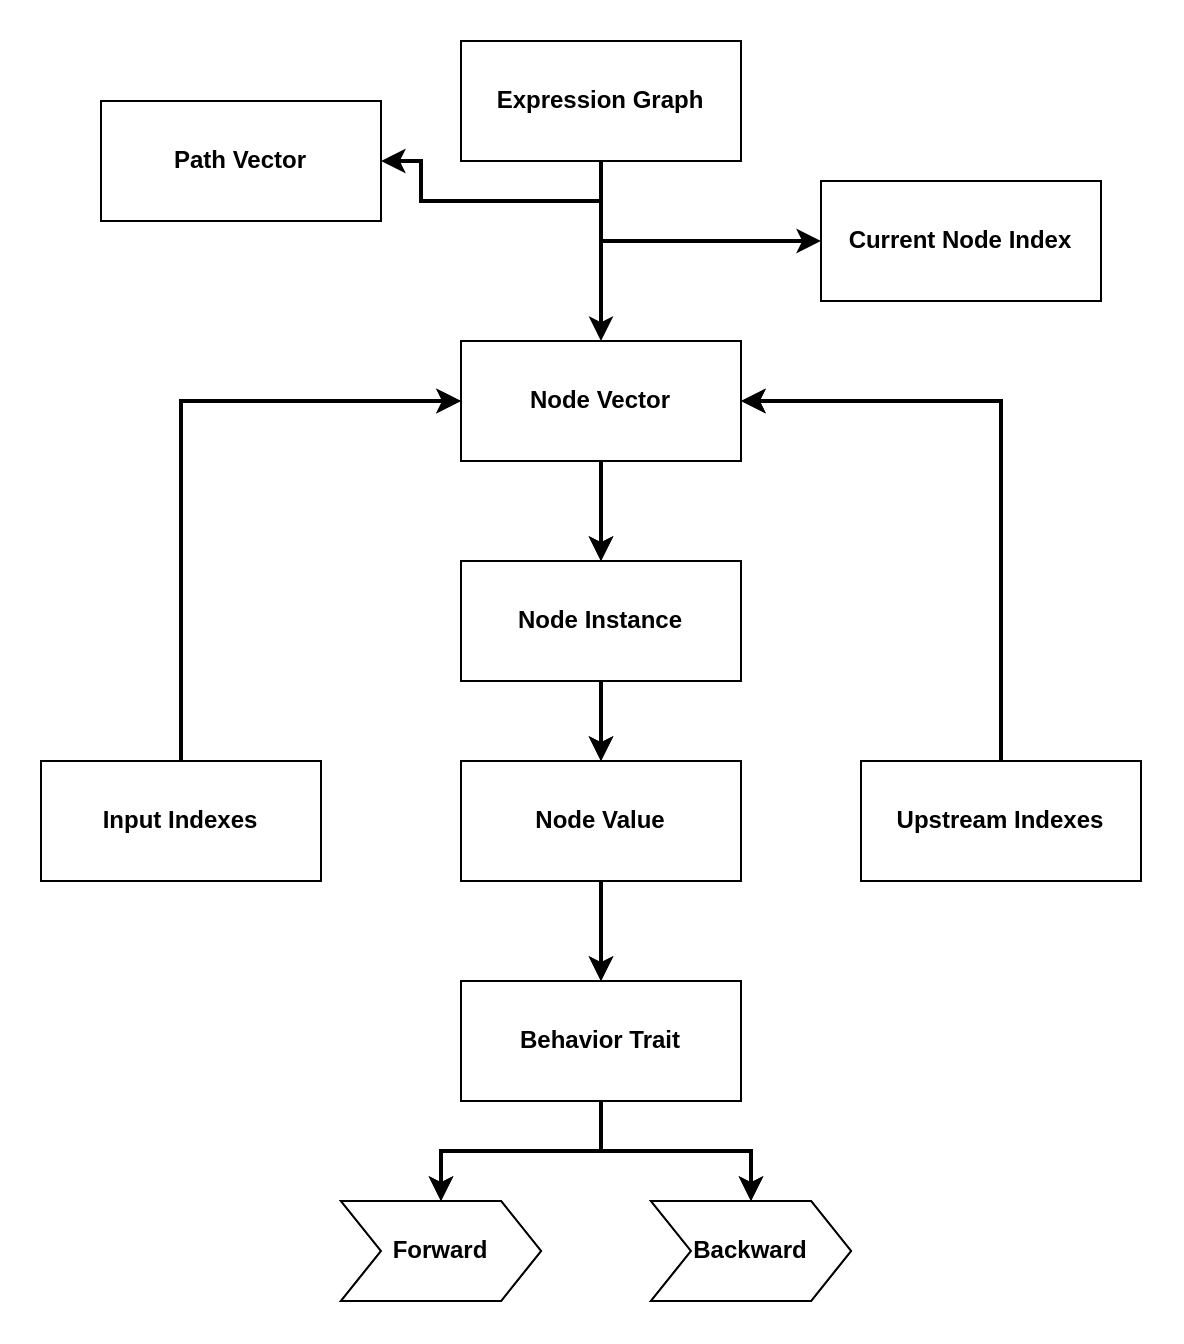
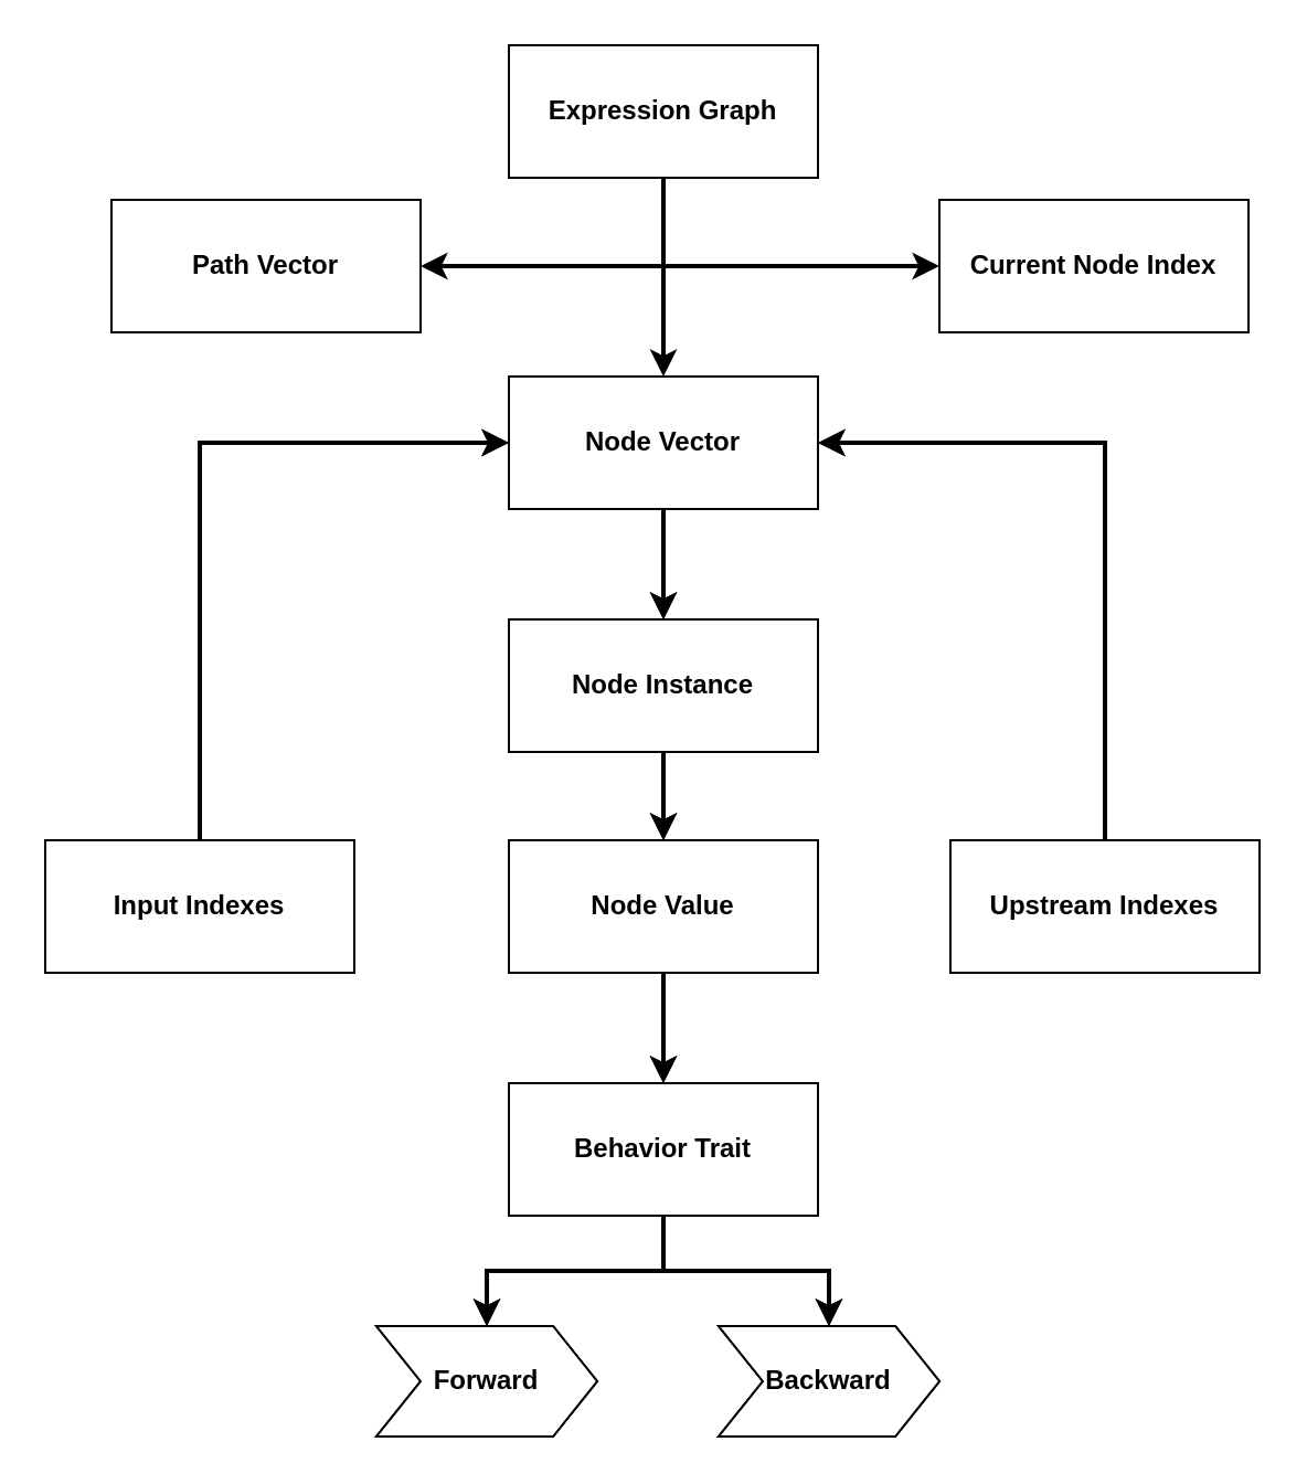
  <mxCell id="0" />
  <mxCell id="1" parent="0" />
  <mxCell id="2" value="&lt;b&gt;Expression Graph&lt;/b&gt;" style="rounded=0;whiteSpace=wrap;html=1;" parent="1" vertex="1"><mxGeometry x="230" y="20" width="140" height="60" as="geometry" /></mxCell>
  <mxCell id="3" style="edgeStyle=orthogonalEdgeStyle;rounded=0;orthogonalLoop=1;jettySize=auto;html=1;exitX=0.5;exitY=1;exitDx=0;exitDy=0;entryX=0.5;entryY=0;entryDx=0;entryDy=0;strokeWidth=2;" parent="1" source="4" target="6" edge="1"><mxGeometry relative="1" as="geometry" /></mxCell>
  <mxCell id="4" value="&lt;b&gt;Node Vector&lt;/b&gt;" style="rounded=0;whiteSpace=wrap;html=1;" parent="1" vertex="1"><mxGeometry x="230" y="170" width="140" height="60" as="geometry" /></mxCell>
  <mxCell id="5" style="edgeStyle=orthogonalEdgeStyle;rounded=0;orthogonalLoop=1;jettySize=auto;html=1;exitX=0.5;exitY=1;exitDx=0;exitDy=0;entryX=0.5;entryY=0;entryDx=0;entryDy=0;strokeWidth=2;" parent="1" source="6" target="10" edge="1"><mxGeometry relative="1" as="geometry" /></mxCell>
  <mxCell id="6" value="&lt;b&gt;Node Instance&lt;/b&gt;" style="rounded=0;whiteSpace=wrap;html=1;" parent="1" vertex="1"><mxGeometry x="230" y="280" width="140" height="60" as="geometry" /></mxCell>
  <mxCell id="7" style="edgeStyle=orthogonalEdgeStyle;rounded=0;orthogonalLoop=1;jettySize=auto;html=1;exitX=0.5;exitY=0;exitDx=0;exitDy=0;entryX=0;entryY=0.5;entryDx=0;entryDy=0;strokeWidth=2;" parent="1" source="8" target="4" edge="1"><mxGeometry relative="1" as="geometry" /></mxCell>
  <mxCell id="8" value="&lt;b&gt;Input Indexes&lt;/b&gt;" style="rounded=0;whiteSpace=wrap;html=1;" parent="1" vertex="1"><mxGeometry x="20" y="380" width="140" height="60" as="geometry" /></mxCell>
  <mxCell id="9" style="edgeStyle=orthogonalEdgeStyle;rounded=0;orthogonalLoop=1;jettySize=auto;html=1;exitX=0.5;exitY=1;exitDx=0;exitDy=0;entryX=0.5;entryY=0;entryDx=0;entryDy=0;strokeWidth=2;" parent="1" source="10" target="15" edge="1"><mxGeometry relative="1" as="geometry" /></mxCell>
  <mxCell id="10" value="&lt;b&gt;Node Value&lt;/b&gt;" style="rounded=0;whiteSpace=wrap;html=1;" parent="1" vertex="1"><mxGeometry x="230" y="380" width="140" height="60" as="geometry" /></mxCell>
  <mxCell id="11" style="edgeStyle=orthogonalEdgeStyle;rounded=0;orthogonalLoop=1;jettySize=auto;html=1;exitX=0.5;exitY=0;exitDx=0;exitDy=0;entryX=1;entryY=0.5;entryDx=0;entryDy=0;strokeWidth=2;" parent="1" source="12" target="4" edge="1"><mxGeometry relative="1" as="geometry" /></mxCell>
  <mxCell id="12" value="&lt;b&gt;Upstream Indexes&lt;/b&gt;" style="rounded=0;whiteSpace=wrap;html=1;" parent="1" vertex="1"><mxGeometry x="430" y="380" width="140" height="60" as="geometry" /></mxCell>
  <mxCell id="13" style="edgeStyle=orthogonalEdgeStyle;rounded=0;orthogonalLoop=1;jettySize=auto;html=1;exitX=0.5;exitY=1;exitDx=0;exitDy=0;entryX=0.5;entryY=0;entryDx=0;entryDy=0;strokeWidth=2;" parent="1" source="15" target="16" edge="1"><mxGeometry relative="1" as="geometry" /></mxCell>
  <mxCell id="14" style="edgeStyle=orthogonalEdgeStyle;rounded=0;orthogonalLoop=1;jettySize=auto;html=1;exitX=0.5;exitY=1;exitDx=0;exitDy=0;entryX=0.5;entryY=0;entryDx=0;entryDy=0;strokeWidth=2;" parent="1" source="15" target="17" edge="1"><mxGeometry relative="1" as="geometry" /></mxCell>
  <mxCell id="15" value="&lt;b&gt;Behavior Trait&lt;/b&gt;" style="rounded=0;whiteSpace=wrap;html=1;" parent="1" vertex="1"><mxGeometry x="230" y="490" width="140" height="60" as="geometry" /></mxCell>
  <mxCell id="16" value="&lt;b&gt;Forward&lt;/b&gt;" style="shape=step;perimeter=stepPerimeter;whiteSpace=wrap;html=1;fixedSize=1;" parent="1" vertex="1"><mxGeometry x="170" y="600" width="100" height="50" as="geometry" /></mxCell>
  <mxCell id="17" value="&lt;b&gt;Backward&lt;/b&gt;" style="shape=step;perimeter=stepPerimeter;whiteSpace=wrap;html=1;fixedSize=1;" parent="1" vertex="1"><mxGeometry x="325" y="600" width="100" height="50" as="geometry" /></mxCell>
  <mxCell id="18" style="edgeStyle=orthogonalEdgeStyle;rounded=0;orthogonalLoop=1;jettySize=auto;html=1;exitX=0.5;exitY=1;exitDx=0;exitDy=0;strokeWidth=2;" edge="1" parent="1" source="21"><mxGeometry relative="1" as="geometry"><mxPoint x="300" y="170" as="targetPoint" /></mxGeometry></mxCell>
  <mxCell id="19" style="edgeStyle=orthogonalEdgeStyle;rounded=0;orthogonalLoop=1;jettySize=auto;html=1;exitX=0.5;exitY=1;exitDx=0;exitDy=0;entryX=1;entryY=0.5;entryDx=0;entryDy=0;strokeWidth=2;" edge="1" parent="1" source="21" target="37"><mxGeometry relative="1" as="geometry" /></mxCell>
  <mxCell id="20" style="edgeStyle=orthogonalEdgeStyle;rounded=0;orthogonalLoop=1;jettySize=auto;html=1;exitX=0.5;exitY=1;exitDx=0;exitDy=0;entryX=0;entryY=0.5;entryDx=0;entryDy=0;strokeWidth=2;" edge="1" parent="1" source="21" target="38"><mxGeometry relative="1" as="geometry" /></mxCell>
  <mxCell id="21" value="&lt;b&gt;Expression Graph&lt;/b&gt;" style="rounded=0;whiteSpace=wrap;html=1;" vertex="1" parent="1"><mxGeometry x="230" y="20" width="140" height="60" as="geometry" /></mxCell>
  <mxCell id="22" style="edgeStyle=orthogonalEdgeStyle;rounded=0;orthogonalLoop=1;jettySize=auto;html=1;exitX=0.5;exitY=1;exitDx=0;exitDy=0;entryX=0.5;entryY=0;entryDx=0;entryDy=0;strokeWidth=2;" edge="1" parent="1" source="23" target="25"><mxGeometry relative="1" as="geometry" /></mxCell>
  <mxCell id="23" value="&lt;b&gt;Node Vector&lt;/b&gt;" style="rounded=0;whiteSpace=wrap;html=1;" vertex="1" parent="1"><mxGeometry x="230" y="170" width="140" height="60" as="geometry" /></mxCell>
  <mxCell id="24" style="edgeStyle=orthogonalEdgeStyle;rounded=0;orthogonalLoop=1;jettySize=auto;html=1;exitX=0.5;exitY=1;exitDx=0;exitDy=0;entryX=0.5;entryY=0;entryDx=0;entryDy=0;strokeWidth=2;" edge="1" parent="1" source="25" target="29"><mxGeometry relative="1" as="geometry" /></mxCell>
  <mxCell id="25" value="&lt;b&gt;Node Instance&lt;/b&gt;" style="rounded=0;whiteSpace=wrap;html=1;" vertex="1" parent="1"><mxGeometry x="230" y="280" width="140" height="60" as="geometry" /></mxCell>
  <mxCell id="26" style="edgeStyle=orthogonalEdgeStyle;rounded=0;orthogonalLoop=1;jettySize=auto;html=1;exitX=0.5;exitY=0;exitDx=0;exitDy=0;entryX=0;entryY=0.5;entryDx=0;entryDy=0;strokeWidth=2;" edge="1" parent="1" source="27" target="23"><mxGeometry relative="1" as="geometry" /></mxCell>
  <mxCell id="27" value="&lt;b&gt;Input Indexes&lt;/b&gt;" style="rounded=0;whiteSpace=wrap;html=1;" vertex="1" parent="1"><mxGeometry x="20" y="380" width="140" height="60" as="geometry" /></mxCell>
  <mxCell id="28" style="edgeStyle=orthogonalEdgeStyle;rounded=0;orthogonalLoop=1;jettySize=auto;html=1;exitX=0.5;exitY=1;exitDx=0;exitDy=0;entryX=0.5;entryY=0;entryDx=0;entryDy=0;strokeWidth=2;" edge="1" parent="1" source="29" target="34"><mxGeometry relative="1" as="geometry" /></mxCell>
  <mxCell id="29" value="&lt;b&gt;Node Value&lt;/b&gt;" style="rounded=0;whiteSpace=wrap;html=1;" vertex="1" parent="1"><mxGeometry x="230" y="380" width="140" height="60" as="geometry" /></mxCell>
  <mxCell id="30" style="edgeStyle=orthogonalEdgeStyle;rounded=0;orthogonalLoop=1;jettySize=auto;html=1;exitX=0.5;exitY=0;exitDx=0;exitDy=0;entryX=1;entryY=0.5;entryDx=0;entryDy=0;strokeWidth=2;" edge="1" parent="1" source="31" target="23"><mxGeometry relative="1" as="geometry" /></mxCell>
  <mxCell id="31" value="&lt;b&gt;Upstream Indexes&lt;/b&gt;" style="rounded=0;whiteSpace=wrap;html=1;" vertex="1" parent="1"><mxGeometry x="430" y="380" width="140" height="60" as="geometry" /></mxCell>
  <mxCell id="32" style="edgeStyle=orthogonalEdgeStyle;rounded=0;orthogonalLoop=1;jettySize=auto;html=1;exitX=0.5;exitY=1;exitDx=0;exitDy=0;entryX=0.5;entryY=0;entryDx=0;entryDy=0;strokeWidth=2;" edge="1" parent="1" source="34" target="35"><mxGeometry relative="1" as="geometry" /></mxCell>
  <mxCell id="33" style="edgeStyle=orthogonalEdgeStyle;rounded=0;orthogonalLoop=1;jettySize=auto;html=1;exitX=0.5;exitY=1;exitDx=0;exitDy=0;entryX=0.5;entryY=0;entryDx=0;entryDy=0;strokeWidth=2;" edge="1" parent="1" source="34" target="36"><mxGeometry relative="1" as="geometry" /></mxCell>
  <mxCell id="34" value="&lt;b&gt;Behavior Trait&lt;/b&gt;" style="rounded=0;whiteSpace=wrap;html=1;" vertex="1" parent="1"><mxGeometry x="230" y="490" width="140" height="60" as="geometry" /></mxCell>
  <mxCell id="35" value="&lt;b&gt;Forward&lt;/b&gt;" style="shape=step;perimeter=stepPerimeter;whiteSpace=wrap;html=1;fixedSize=1;" vertex="1" parent="1"><mxGeometry x="170" y="600" width="100" height="50" as="geometry" /></mxCell>
  <mxCell id="36" value="&lt;b&gt;Backward&lt;/b&gt;" style="shape=step;perimeter=stepPerimeter;whiteSpace=wrap;html=1;fixedSize=1;" vertex="1" parent="1"><mxGeometry x="325" y="600" width="100" height="50" as="geometry" /></mxCell>
- <mxCell id="37" value="&lt;b&gt;Path Vector&lt;/b&gt;" style="rounded=0;whiteSpace=wrap;html=1;" vertex="1" parent="1"><mxGeometry x="50" y="50" width="140" height="60" as="geometry" /></mxCell>
- <mxCell id="38" value="&lt;b&gt;Current Node Index&lt;/b&gt;" style="rounded=0;whiteSpace=wrap;html=1;" vertex="1" parent="1"><mxGeometry x="410" y="90" width="140" height="60" as="geometry" /></mxCell>
+ <mxCell id="37" value="&lt;b&gt;Path Vector&lt;/b&gt;" style="rounded=0;whiteSpace=wrap;html=1;" vertex="1" parent="1"><mxGeometry x="50" y="90" width="140" height="60" as="geometry" /></mxCell>
+ <mxCell id="38" value="&lt;b&gt;Current Node Index&lt;/b&gt;" style="rounded=0;whiteSpace=wrap;html=1;" vertex="1" parent="1"><mxGeometry x="425" y="90" width="140" height="60" as="geometry" /></mxCell>
